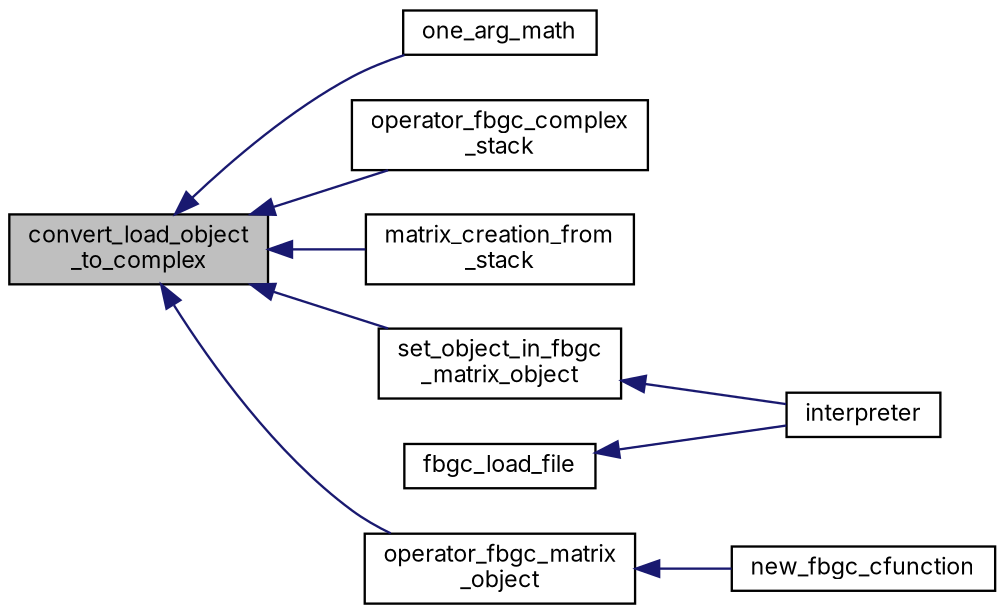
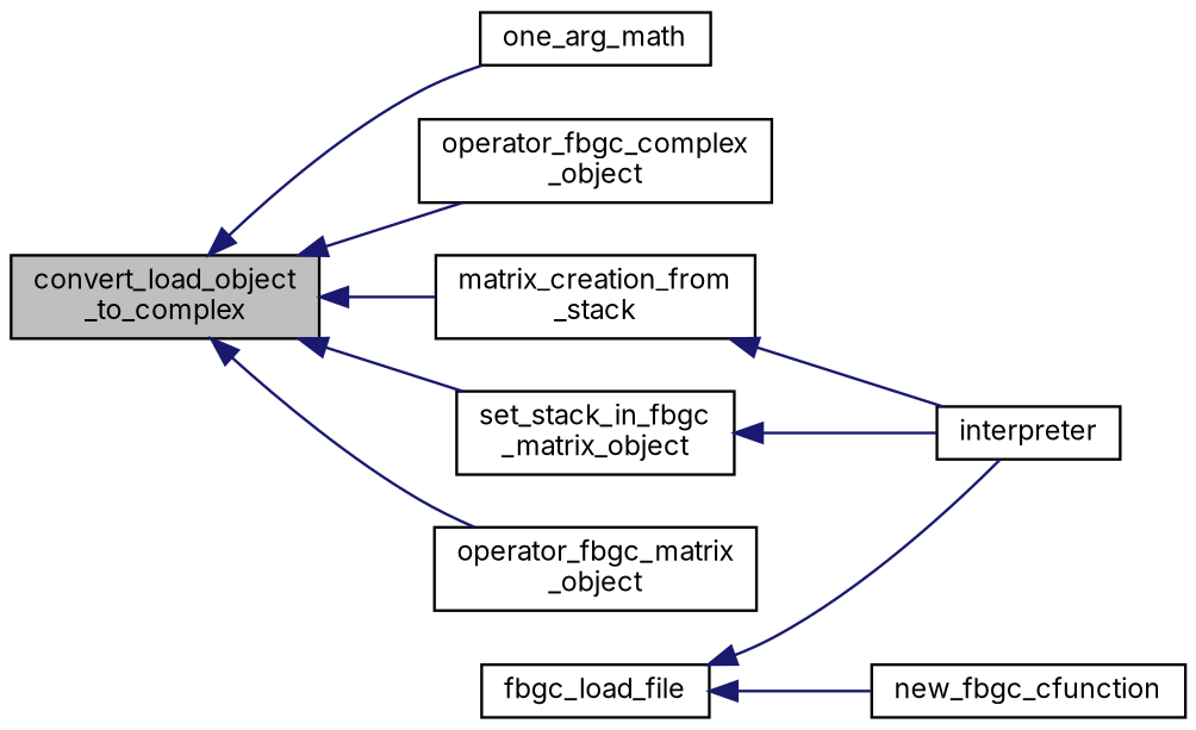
  digraph {
    fontname=Inter
    rankdir=LR
    node [color=black fillcolor=white fontname=Inter fontsize=10 shape=record style=filled]
    edge [color=midnightblue dir=back fontname=Inter fontsize=10 labelfontname=Helvetica labelfontsize=10 style=solid]
    n1 [fillcolor=grey75 fontcolor=black height=0.2 label="convert_load_object\l_to_complex" width=0.4]
    n2 [height=0.2 label=one_arg_math width=0.4]
-   n3 [height=0.2 label="operator_fbgc_complex\l_stack" width=0.4]
+   n3 [height=0.2 label="operator_fbgc_complex\l_object" width=0.4]
    n4 [height=0.2 label="matrix_creation_from\l_stack" width=0.4]
-   n5 [height=0.2 label="set_object_in_fbgc\l_matrix_object" width=0.4]
+   n5 [height=0.2 label="set_stack_in_fbgc\l_matrix_object" width=0.4]
    n6 [height=0.2 label="operator_fbgc_matrix\l_object" width=0.4]
    n7 [height=0.2 label=interpreter width=0.4]
    n8 [height=0.2 label=fbgc_load_file width=0.4]
    n9 [height=0.2 label=new_fbgc_cfunction width=0.4]
    n1 -> n2
    n1 -> n3
    n1 -> n4
    n1 -> n5
    n1 -> n6
+   n4 -> n7
    n5 -> n7
    n8 -> n7
-   n6 -> n9
+   n8 -> n9
  }
